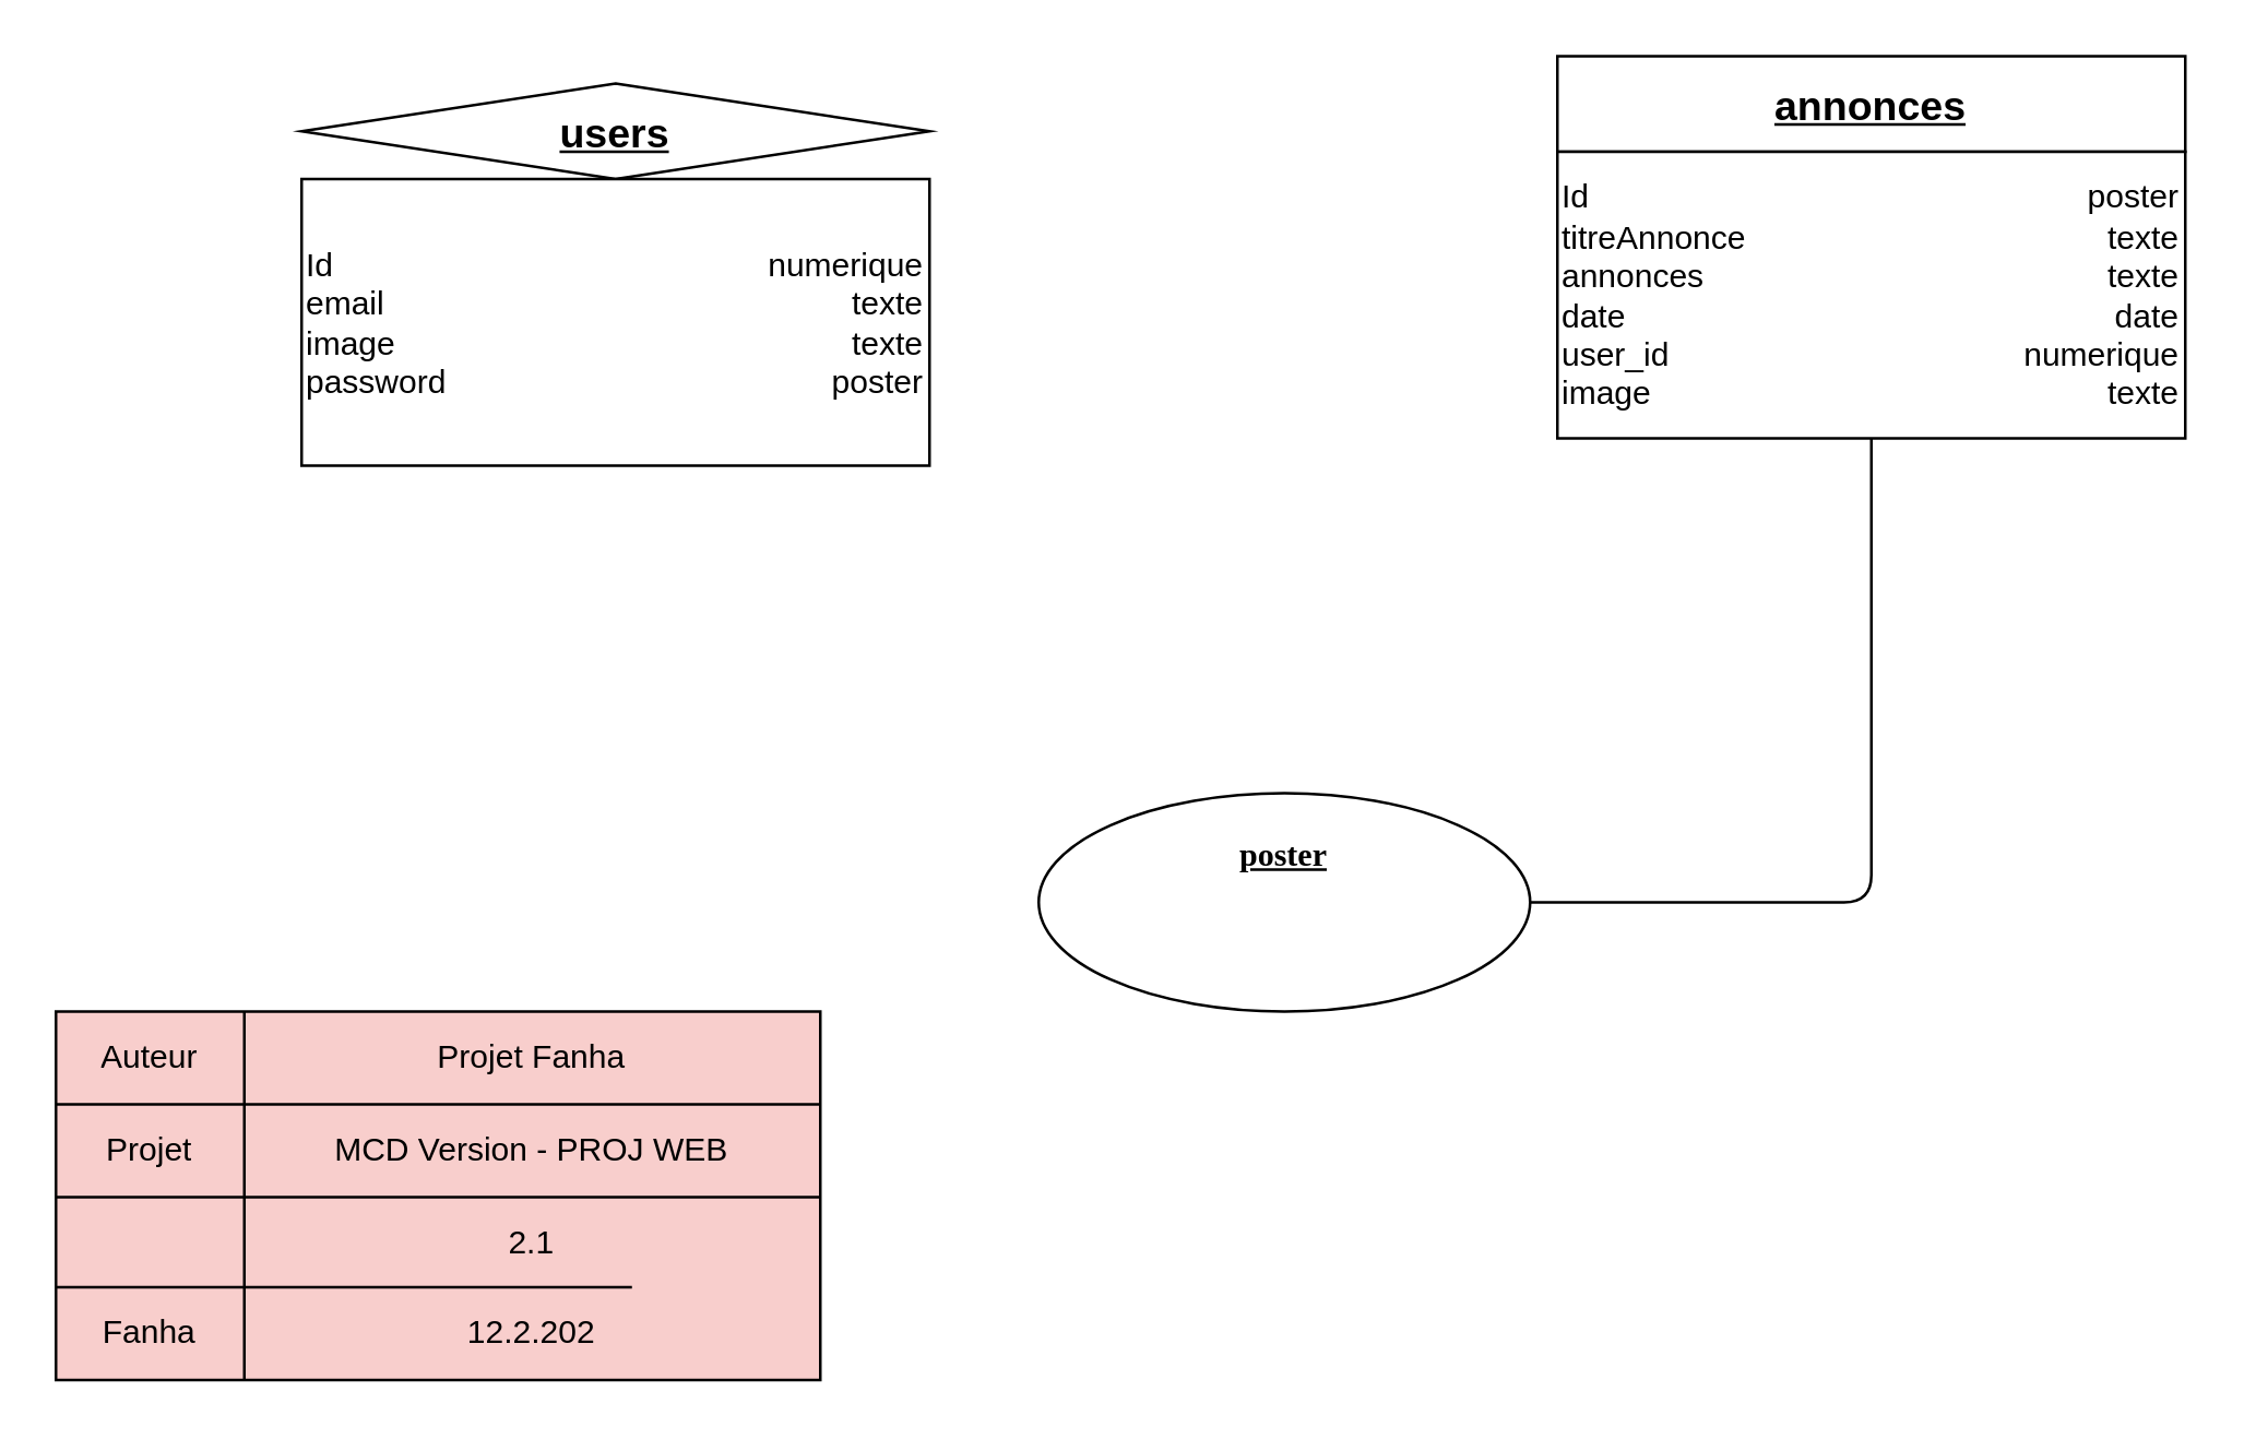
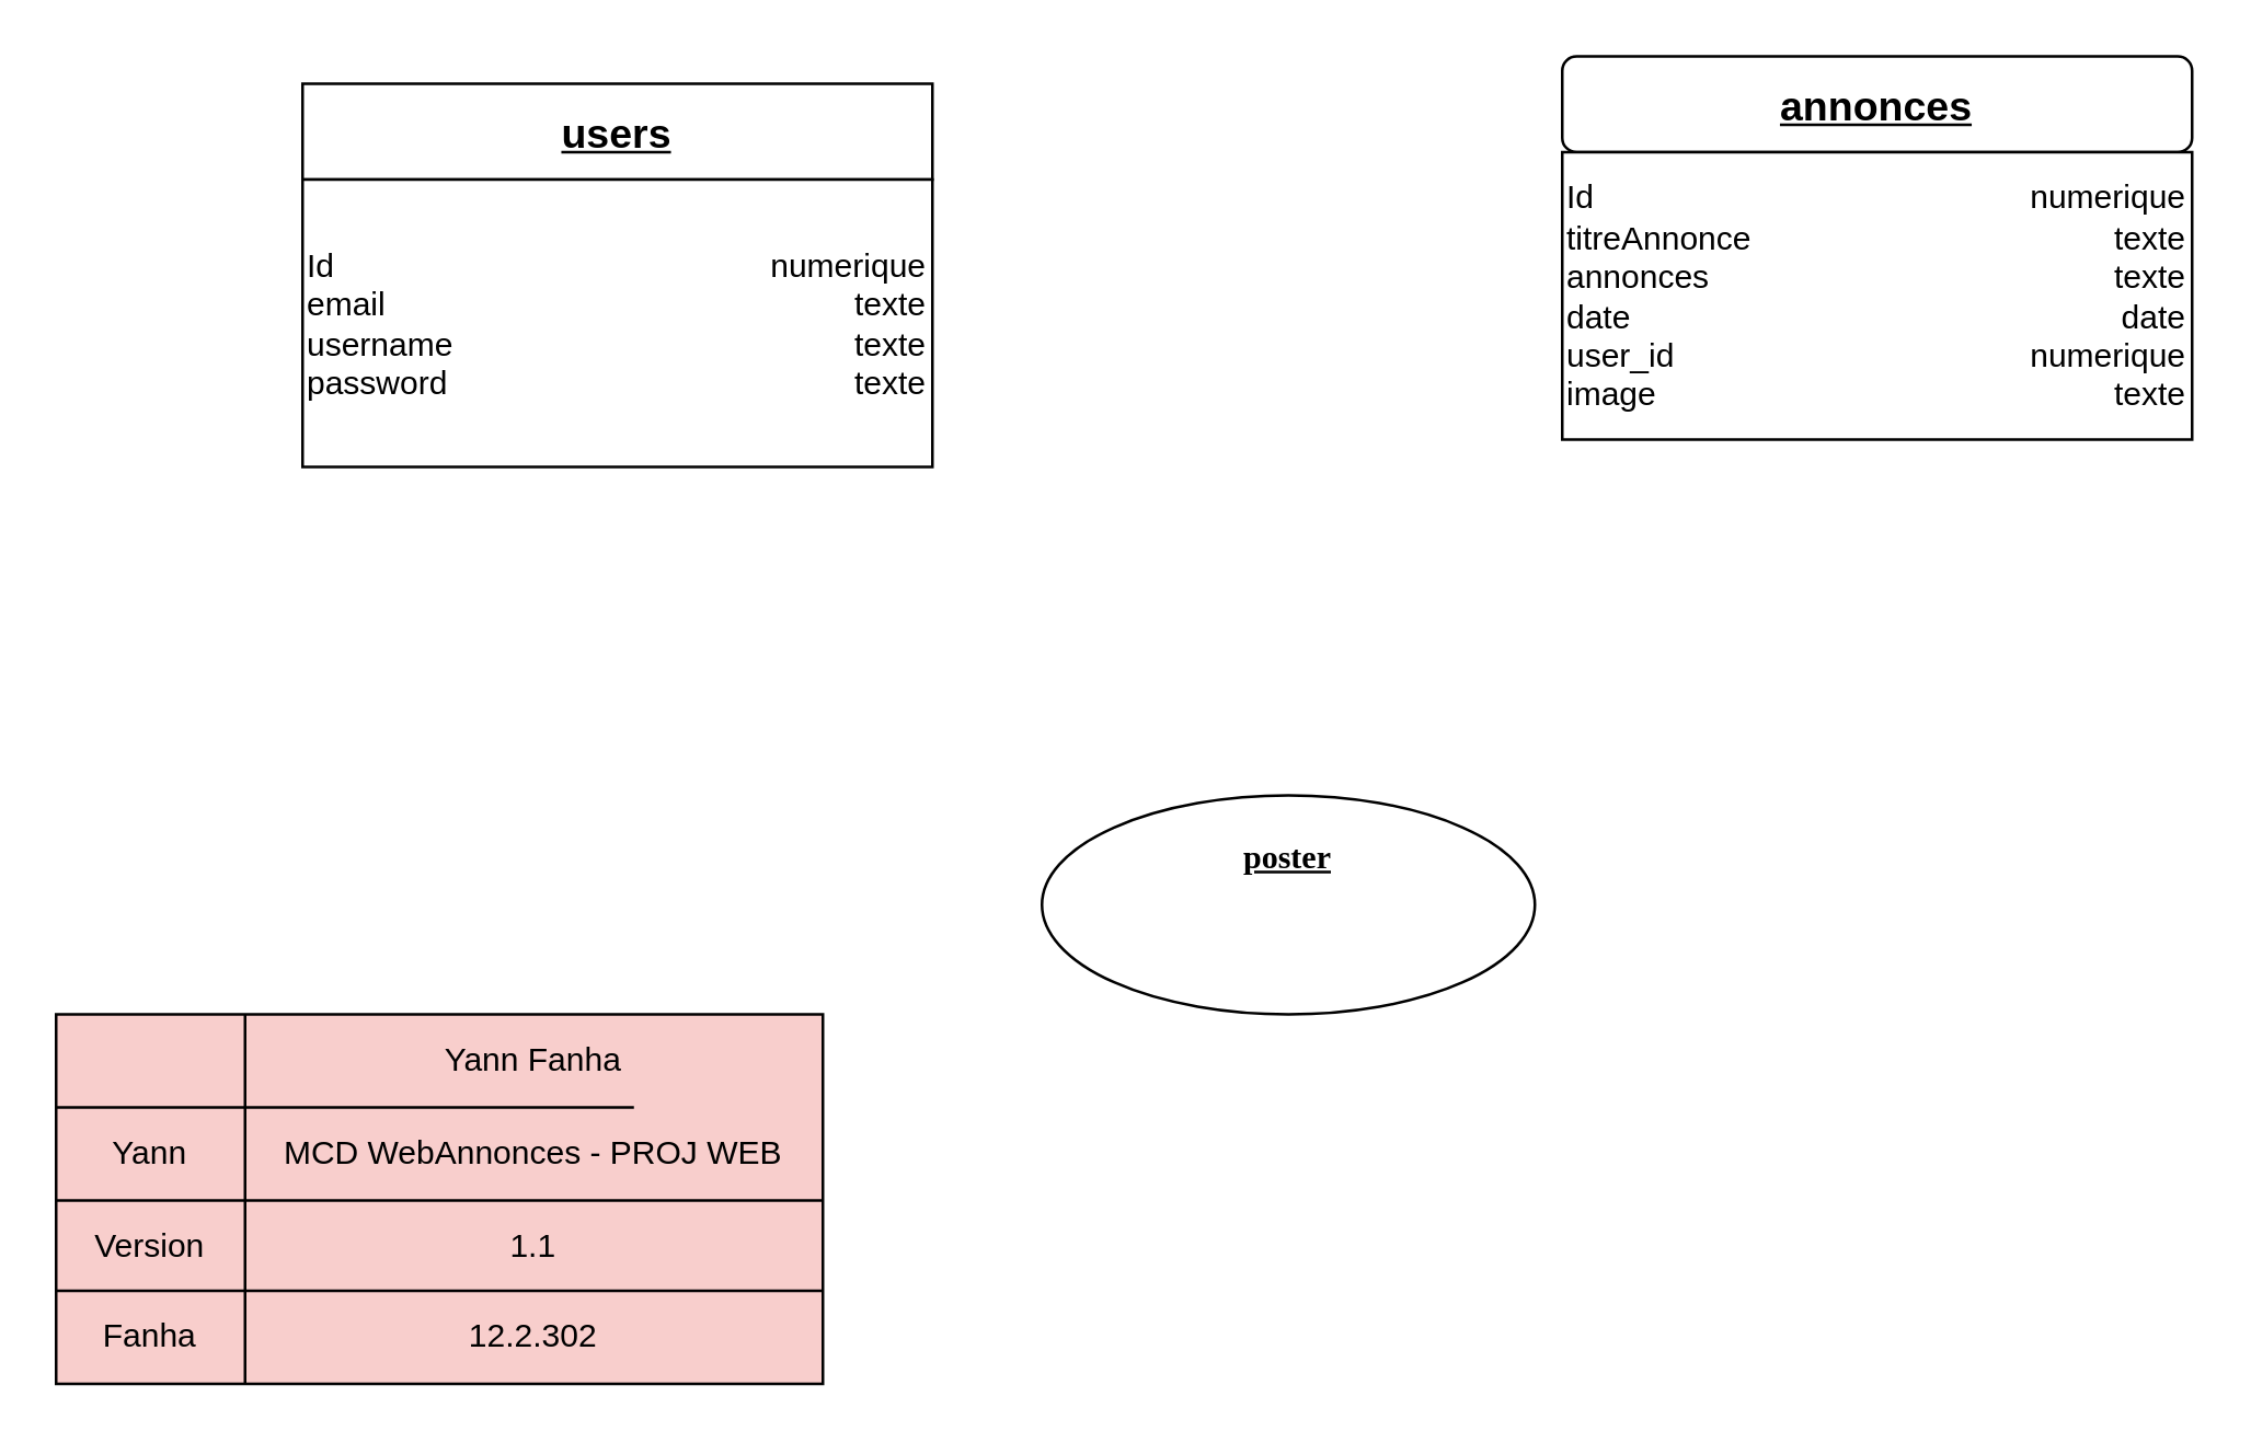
  <mxCell id="0" />
  <mxCell id="1" parent="0" />
  <mxCell id="2" value="" style="group" parent="1" vertex="1" connectable="0"><mxGeometry x="570" y="20" width="230" height="150" as="geometry" /></mxCell>
  <mxCell id="3" value="" style="group" parent="2" vertex="1" connectable="0"><mxGeometry width="230" height="150" as="geometry" /></mxCell>
  <mxCell id="4" value="" style="group" parent="3" vertex="1" connectable="0"><mxGeometry width="230" height="150" as="geometry" /></mxCell>
  <mxCell id="5" value="" style="group" parent="4" vertex="1" connectable="0"><mxGeometry width="230" height="150" as="geometry" /></mxCell>
- <mxCell id="6" value="&lt;span style=&quot;font-size: 15px&quot;&gt;&lt;b&gt;&lt;u&gt;annonces&lt;/u&gt;&lt;/b&gt;&lt;/span&gt;" style="rounded=0;whiteSpace=wrap;html=1;" parent="5" vertex="1"><mxGeometry width="230.0" height="35" as="geometry" /></mxCell>
+ <mxCell id="6" value="&lt;span style=&quot;font-size: 15px&quot;&gt;&lt;b&gt;&lt;u&gt;annonces&lt;/u&gt;&lt;/b&gt;&lt;/span&gt;" style="whiteSpace=wrap;html=1;rounded=1;" parent="5" vertex="1"><mxGeometry width="230.0" height="35" as="geometry" /></mxCell>
  <mxCell id="7" value="" style="rounded=0;whiteSpace=wrap;html=1;" parent="5" vertex="1"><mxGeometry y="35" width="230.0" height="105" as="geometry" /></mxCell>
  <mxCell id="8" value="Id&lt;br&gt;titreAnnonce&lt;br&gt;annonces&lt;br&gt;date&lt;br&gt;user_id&lt;br&gt;image" style="text;html=1;strokeColor=none;fillColor=none;align=left;verticalAlign=middle;whiteSpace=wrap;rounded=0;" parent="5" vertex="1"><mxGeometry y="35" width="115.0" height="105" as="geometry" /></mxCell>
- <mxCell id="9" value="poster&lt;br&gt;texte&lt;br&gt;texte&lt;br&gt;date&lt;br&gt;numerique&lt;br&gt;texte" style="text;html=1;strokeColor=none;fillColor=none;align=right;verticalAlign=middle;whiteSpace=wrap;rounded=0;" parent="5" vertex="1"><mxGeometry x="115.0" y="35" width="115.0" height="105" as="geometry" /></mxCell>
+ <mxCell id="9" value="numerique&lt;br&gt;texte&lt;br&gt;texte&lt;br&gt;date&lt;br&gt;numerique&lt;br&gt;texte" style="text;html=1;strokeColor=none;fillColor=none;align=right;verticalAlign=middle;whiteSpace=wrap;rounded=0;" parent="5" vertex="1"><mxGeometry x="115.0" y="35" width="115.0" height="105" as="geometry" /></mxCell>
  <mxCell id="10" value="" style="group" parent="5" vertex="1" connectable="0"><mxGeometry x="-460" y="10" width="230" height="140" as="geometry" /></mxCell>
  <mxCell id="11" value="s" style="group" parent="10" vertex="1" connectable="0"><mxGeometry width="230" height="140" as="geometry" /></mxCell>
- <mxCell id="12" value="&lt;b&gt;&lt;font style=&quot;font-size: 15px&quot;&gt;&lt;u&gt;users&lt;/u&gt;&lt;/font&gt;&lt;/b&gt;" style="rhombus;whiteSpace=wrap;html=1;" parent="11" vertex="1"><mxGeometry width="230.0" height="35" as="geometry" /></mxCell>
+ <mxCell id="12" value="&lt;b&gt;&lt;font style=&quot;font-size: 15px&quot;&gt;&lt;u&gt;users&lt;/u&gt;&lt;/font&gt;&lt;/b&gt;" style="rounded=0;whiteSpace=wrap;html=1;" parent="11" vertex="1"><mxGeometry width="230.0" height="35" as="geometry" /></mxCell>
  <mxCell id="13" value="" style="rounded=0;whiteSpace=wrap;html=1;" parent="11" vertex="1"><mxGeometry y="35" width="230.0" height="105" as="geometry" /></mxCell>
- <mxCell id="14" value="Id&lt;br&gt;email&lt;br&gt;image&lt;br&gt;password" style="text;html=1;strokeColor=none;fillColor=none;align=left;verticalAlign=middle;whiteSpace=wrap;rounded=0;" parent="11" vertex="1"><mxGeometry y="35" width="115.0" height="105" as="geometry" /></mxCell>
- <mxCell id="15" value="numerique&lt;br&gt;texte&lt;br&gt;texte&lt;br&gt;poster" style="text;html=1;strokeColor=none;fillColor=none;align=right;verticalAlign=middle;whiteSpace=wrap;rounded=0;" parent="11" vertex="1"><mxGeometry x="115.0" y="35" width="115.0" height="105" as="geometry" /></mxCell>
+ <mxCell id="14" value="Id&lt;br&gt;email&lt;br&gt;username&lt;br&gt;password" style="text;html=1;strokeColor=none;fillColor=none;align=left;verticalAlign=middle;whiteSpace=wrap;rounded=0;" parent="11" vertex="1"><mxGeometry y="35" width="115.0" height="105" as="geometry" /></mxCell>
+ <mxCell id="15" value="numerique&lt;br&gt;texte&lt;br&gt;texte&lt;br&gt;texte" style="text;html=1;strokeColor=none;fillColor=none;align=right;verticalAlign=middle;whiteSpace=wrap;rounded=0;" parent="11" vertex="1"><mxGeometry x="115.0" y="35" width="115.0" height="105" as="geometry" /></mxCell>
  <mxCell id="16" value="&lt;div style=&quot;box-sizing: border-box ; width: 100% ; padding: 2px&quot;&gt;&lt;br&gt;&lt;span style=&quot;background-color: rgb(255 , 255 , 255)&quot;&gt;&lt;b&gt;&lt;u&gt;poster&lt;/u&gt;&lt;/b&gt;&lt;/span&gt;&lt;table style=&quot;width: 100% ; font-size: 1em&quot; cellpadding=&quot;2&quot; cellspacing=&quot;0&quot;&gt;&lt;tbody&gt;&lt;tr&gt;&lt;td style=&quot;text-align: left&quot;&gt;&lt;/td&gt;&lt;td style=&quot;text-align: right&quot;&gt;&lt;/td&gt;&lt;/tr&gt;&lt;tr&gt;&lt;td style=&quot;font-size: 1em ; text-align: left&quot;&gt;&lt;/td&gt;&lt;/tr&gt;&lt;/tbody&gt;&lt;/table&gt;&lt;/div&gt;" style="ellipse;verticalAlign=top;align=center;overflow=fill;html=1;shadow=0;comic=0;labelBackgroundColor=none;strokeColor=#000000;strokeWidth=1;fillColor=#ffffff;fontFamily=Verdana;fontSize=12;fontColor=#000000;" parent="1" vertex="1"><mxGeometry x="380" y="290" width="180" height="80" as="geometry" /></mxCell>
- <mxCell id="17" value="" style="endArrow=none;html=1;entryX=1;entryY=1;entryDx=0;entryDy=0;exitX=1;exitY=0.5;exitDx=0;exitDy=0;" parent="1" source="16" target="8" edge="1"><mxGeometry width="50" height="50" relative="1" as="geometry"><mxPoint x="640" y="280" as="sourcePoint" /><mxPoint x="690" y="230" as="targetPoint" /><Array as="points"><mxPoint x="685" y="330" /></Array></mxGeometry></mxCell>
  <mxCell id="18" value="" style="shape=table;html=1;whiteSpace=wrap;startSize=0;container=1;collapsible=0;childLayout=tableLayout;fillColor=#f8cecc;" parent="1" vertex="1"><mxGeometry x="20" y="370" width="280" height="135" as="geometry" /></mxCell>
  <mxCell id="19" value="" style="shape=partialRectangle;html=1;whiteSpace=wrap;collapsible=0;dropTarget=0;pointerEvents=0;fillColor=none;top=0;left=0;bottom=0;right=0;points=[[0,0.5],[1,0.5]];portConstraint=eastwest;" parent="18" vertex="1"><mxGeometry width="280" height="34" as="geometry" /></mxCell>
- <mxCell id="20" value="Auteur" style="shape=partialRectangle;html=1;whiteSpace=wrap;connectable=0;fillColor=none;top=0;left=0;bottom=0;right=0;overflow=hidden;" parent="19" vertex="1"><mxGeometry width="69" height="34" as="geometry" /></mxCell>
- <mxCell id="21" value="Projet Fanha" style="shape=partialRectangle;html=1;whiteSpace=wrap;connectable=0;fillColor=none;top=0;left=0;bottom=0;right=0;overflow=hidden;" parent="19" vertex="1"><mxGeometry x="69" width="211" height="34" as="geometry" /></mxCell>
+ <mxCell id="21" value="Yann Fanha" style="shape=partialRectangle;html=1;whiteSpace=wrap;connectable=0;fillColor=none;top=0;left=0;bottom=0;right=0;overflow=hidden;" parent="19" vertex="1"><mxGeometry x="69" width="211" height="34" as="geometry" /></mxCell>
  <mxCell id="22" value="" style="shape=partialRectangle;html=1;whiteSpace=wrap;collapsible=0;dropTarget=0;pointerEvents=0;fillColor=none;top=0;left=0;bottom=0;right=0;points=[[0,0.5],[1,0.5]];portConstraint=eastwest;" parent="18" vertex="1"><mxGeometry y="34" width="280" height="34" as="geometry" /></mxCell>
- <mxCell id="23" value="Projet" style="shape=partialRectangle;html=1;whiteSpace=wrap;connectable=0;fillColor=none;top=0;left=0;bottom=0;right=0;overflow=hidden;" parent="22" vertex="1"><mxGeometry width="69" height="34" as="geometry" /></mxCell>
- <mxCell id="24" value="MCD Version - PROJ WEB" style="shape=partialRectangle;html=1;whiteSpace=wrap;connectable=0;fillColor=none;top=0;left=0;bottom=0;right=0;overflow=hidden;" parent="22" vertex="1"><mxGeometry x="69" width="211" height="34" as="geometry" /></mxCell>
+ <mxCell id="23" value="Yann" style="shape=partialRectangle;html=1;whiteSpace=wrap;connectable=0;fillColor=none;top=0;left=0;bottom=0;right=0;overflow=hidden;" parent="22" vertex="1"><mxGeometry width="69" height="34" as="geometry" /></mxCell>
+ <mxCell id="24" value="MCD WebAnnonces - PROJ WEB" style="shape=partialRectangle;html=1;whiteSpace=wrap;connectable=0;fillColor=none;top=0;left=0;bottom=0;right=0;overflow=hidden;" parent="22" vertex="1"><mxGeometry x="69" width="211" height="34" as="geometry" /></mxCell>
  <mxCell id="25" value="" style="shape=partialRectangle;html=1;whiteSpace=wrap;collapsible=0;dropTarget=0;pointerEvents=0;fillColor=none;top=0;left=0;bottom=0;right=0;points=[[0,0.5],[1,0.5]];portConstraint=eastwest;" parent="18" vertex="1"><mxGeometry y="68" width="280" height="33" as="geometry" /></mxCell>
- <mxCell id="27" value="2.1" style="shape=partialRectangle;html=1;whiteSpace=wrap;connectable=0;fillColor=none;top=0;left=0;bottom=0;right=0;overflow=hidden;" parent="25" vertex="1"><mxGeometry x="69" width="211" height="33" as="geometry" /></mxCell>
+ <mxCell id="26" value="Version" style="shape=partialRectangle;html=1;whiteSpace=wrap;connectable=0;fillColor=none;top=0;left=0;bottom=0;right=0;overflow=hidden;" parent="25" vertex="1"><mxGeometry width="69" height="33" as="geometry" /></mxCell>
+ <mxCell id="27" value="1.1" style="shape=partialRectangle;html=1;whiteSpace=wrap;connectable=0;fillColor=none;top=0;left=0;bottom=0;right=0;overflow=hidden;" parent="25" vertex="1"><mxGeometry x="69" width="211" height="33" as="geometry" /></mxCell>
  <mxCell id="28" style="shape=partialRectangle;html=1;whiteSpace=wrap;collapsible=0;dropTarget=0;pointerEvents=0;fillColor=none;top=0;left=0;bottom=0;right=0;points=[[0,0.5],[1,0.5]];portConstraint=eastwest;" parent="18" vertex="1"><mxGeometry y="101" width="280" height="34" as="geometry" /></mxCell>
  <mxCell id="29" value="Fanha" style="shape=partialRectangle;html=1;whiteSpace=wrap;connectable=0;fillColor=none;top=0;left=0;bottom=0;right=0;overflow=hidden;" parent="28" vertex="1"><mxGeometry width="69" height="34" as="geometry" /></mxCell>
- <mxCell id="30" value="12.2.202" style="shape=partialRectangle;html=1;whiteSpace=wrap;connectable=0;fillColor=none;top=0;left=0;bottom=0;right=0;overflow=hidden;" parent="28" vertex="1"><mxGeometry x="69" width="211" height="34" as="geometry" /></mxCell>
+ <mxCell id="30" value="12.2.302" style="shape=partialRectangle;html=1;whiteSpace=wrap;connectable=0;fillColor=none;top=0;left=0;bottom=0;right=0;overflow=hidden;" parent="28" vertex="1"><mxGeometry x="69" width="211" height="34" as="geometry" /></mxCell>
